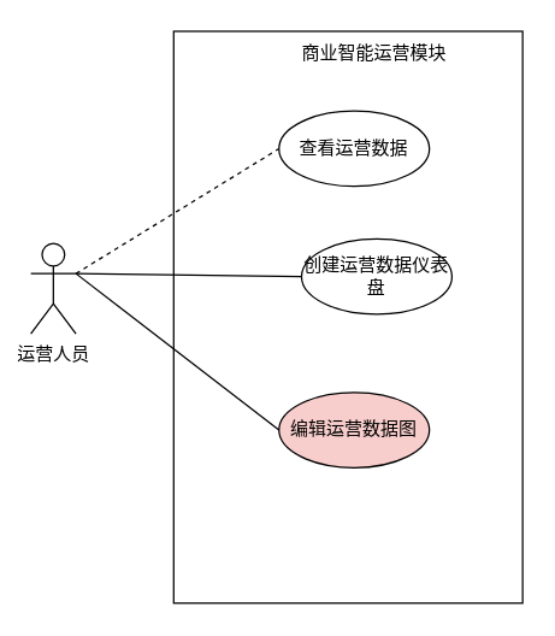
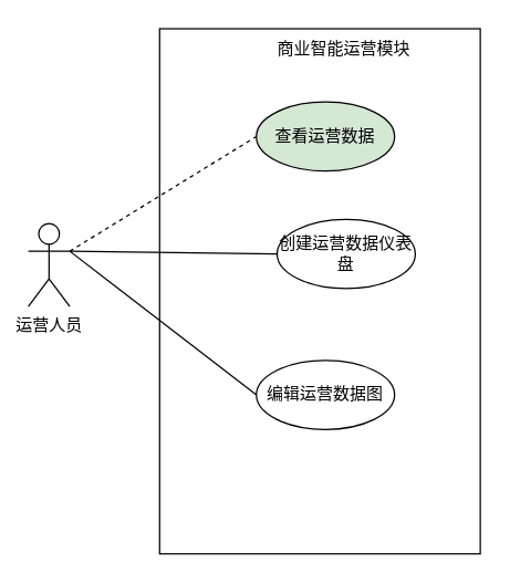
  <mxCell id="0" />
  <mxCell id="1" parent="0" />
  <mxCell id="2" value="运营人员" style="shape=umlActor;verticalLabelPosition=bottom;verticalAlign=top;html=1;" vertex="1" parent="1"><mxGeometry x="20" y="161" width="30" height="60" as="geometry" /></mxCell>
  <mxCell id="3" value="" style="rounded=0;whiteSpace=wrap;html=1;" vertex="1" parent="1"><mxGeometry x="115" y="20" width="232" height="380" as="geometry" /></mxCell>
  <mxCell id="4" value="商业智能运营模块" style="text;html=1;align=center;verticalAlign=middle;whiteSpace=wrap;rounded=0;" vertex="1" parent="1"><mxGeometry x="199" y="20" width="99" height="30" as="geometry" /></mxCell>
- <mxCell id="5" value="编辑运营数据图" style="ellipse;whiteSpace=wrap;html=1;fillColor=#f8cecc;" vertex="1" parent="1"><mxGeometry x="185" y="260" width="100" height="50" as="geometry" /></mxCell>
+ <mxCell id="5" value="编辑运营数据图" style="ellipse;whiteSpace=wrap;html=1;" vertex="1" parent="1"><mxGeometry x="185" y="260" width="100" height="50" as="geometry" /></mxCell>
  <mxCell id="6" value="" style="endArrow=none;html=1;rounded=0;exitX=1;exitY=0.333;exitDx=0;exitDy=0;exitPerimeter=0;entryX=0;entryY=0.5;entryDx=0;entryDy=0;" edge="1" parent="1" source="2" target="5"><mxGeometry width="50" height="50" relative="1" as="geometry"><mxPoint x="-23" y="340" as="sourcePoint" /><mxPoint x="59" y="325" as="targetPoint" /></mxGeometry></mxCell>
- <mxCell id="7" value="查看运营数据" style="ellipse;whiteSpace=wrap;html=1;" vertex="1" parent="1"><mxGeometry x="185" y="73" width="100" height="50" as="geometry" /></mxCell>
+ <mxCell id="7" value="查看运营数据" style="ellipse;whiteSpace=wrap;html=1;fillColor=#d5e8d4;" vertex="1" parent="1"><mxGeometry x="185" y="73" width="100" height="50" as="geometry" /></mxCell>
  <mxCell id="8" value="" style="endArrow=none;html=1;rounded=0;entryX=0;entryY=0.5;entryDx=0;entryDy=0;exitX=1;exitY=0.333;exitDx=0;exitDy=0;exitPerimeter=0;dashed=1;" edge="1" parent="1" source="2" target="7"><mxGeometry width="50" height="50" relative="1" as="geometry"><mxPoint x="-19" y="330" as="sourcePoint" /><mxPoint x="87" y="428" as="targetPoint" /></mxGeometry></mxCell>
  <mxCell id="9" value="创建运营数据仪表盘" style="ellipse;whiteSpace=wrap;html=1;" vertex="1" parent="1"><mxGeometry x="200" y="158" width="100" height="50" as="geometry" /></mxCell>
  <mxCell id="10" value="" style="endArrow=none;html=1;rounded=0;entryX=0;entryY=0.5;entryDx=0;entryDy=0;exitX=1;exitY=0.333;exitDx=0;exitDy=0;exitPerimeter=0;" edge="1" parent="1" source="2" target="9"><mxGeometry width="50" height="50" relative="1" as="geometry"><mxPoint x="-8" y="182" as="sourcePoint" /><mxPoint x="195" y="108" as="targetPoint" /></mxGeometry></mxCell>
